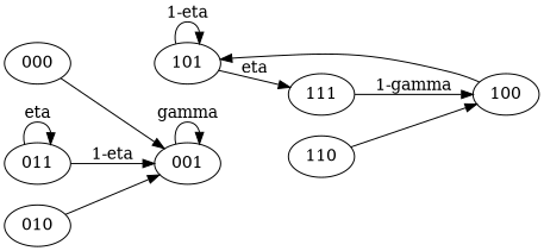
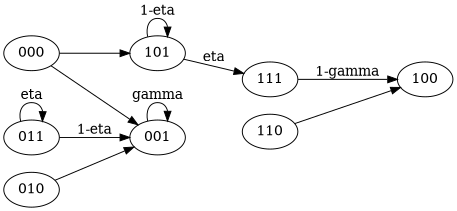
  digraph {
    rankdir=LR
    000
    001
    011
    010
    100
    101
    111
    110
    000 -> 001
    001 -> 001 [label=gamma]
    011 -> 001 [label="1-eta"]
    011 -> 011 [label=eta]
    010 -> 001
-   100 -> 101
+   000 -> 101
    101 -> 101 [label="1-eta"]
    101 -> 111 [label=eta]
    111 -> 100 [label="1-gamma"]
    110 -> 100
  }
